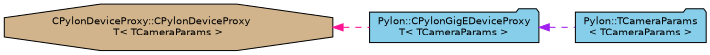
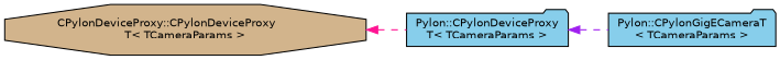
  digraph {
    rankdir=LR
    node [color=black fillcolor=skyblue fontname=Helvetica fontsize=10 shape=folder style=filled]
    edge [dir=back fontname=Helvetica fontsize=10 labelfontname=Helvetica labelfontsize=10 style=dashed]
-   n1 [fontcolor=black height=0.2 label="Pylon::TCameraParams\l\< TCameraParams \>" width=0.4]
-   n2 [height=0.2 label="Pylon::CPylonGigEDeviceProxy\lT\< TCameraParams \>" width=0.4]
+   n1 [fontcolor=black height=0.2 label="Pylon::CPylonGigECameraT\l\< TCameraParams \>" width=0.4]
+   n2 [height=0.2 label="Pylon::CPylonDeviceProxy\lT\< TCameraParams \>" width=0.4]
    n3 [fillcolor=tan height=0.2 label="CPylonDeviceProxy::CPylonDeviceProxy\lT\< TCameraParams \>" shape=octagon width=0.4]
    n2 -> n1 [color=purple]
    n3 -> n2 [color=deeppink]
  }
